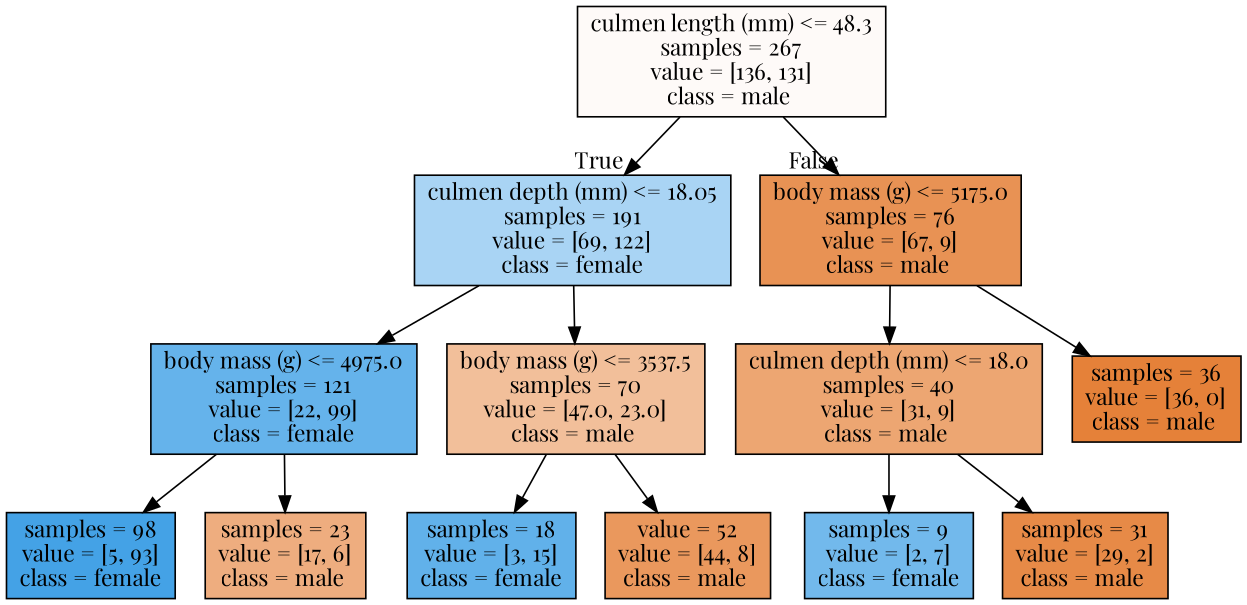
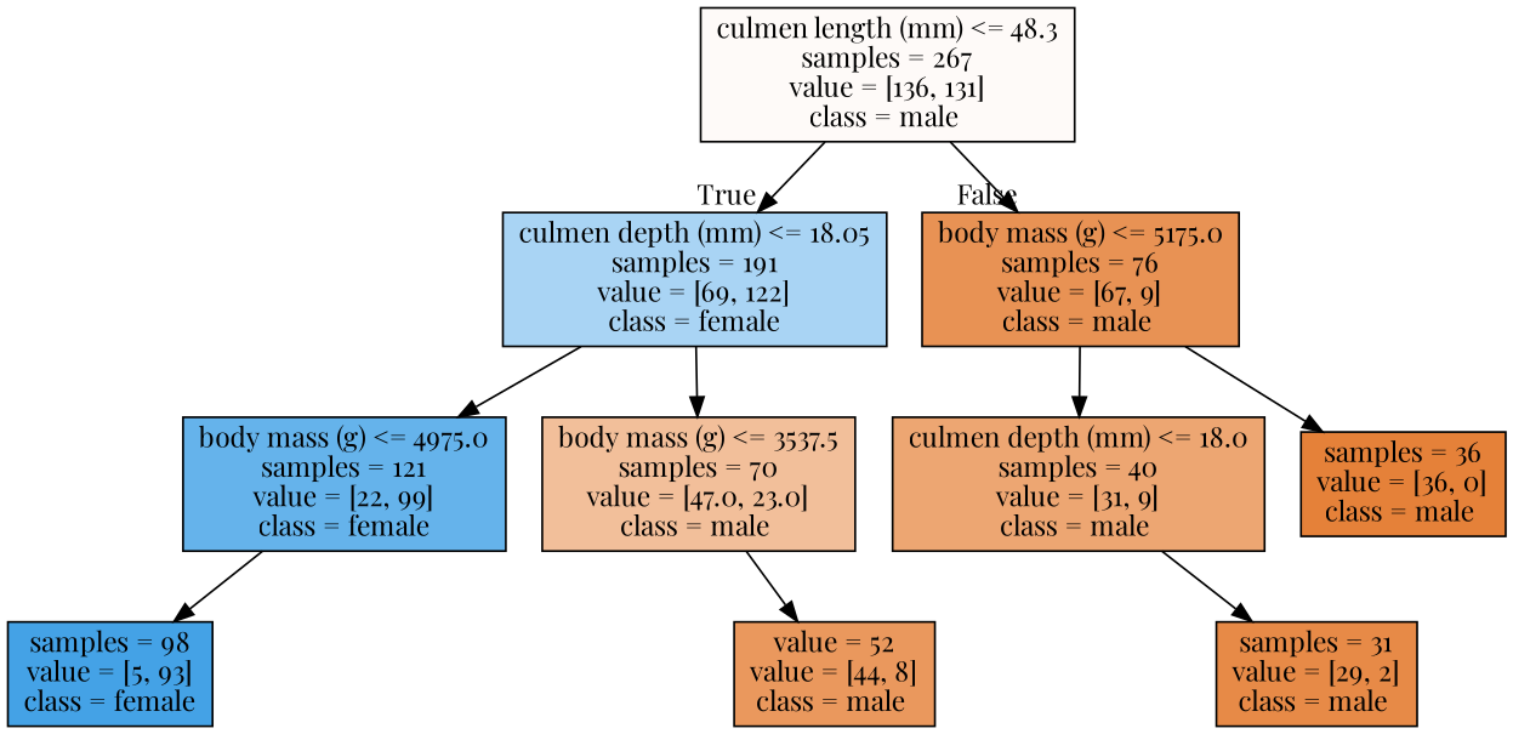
  digraph {
    fontname="Playfair Display"
    node [color=black fontname="Playfair Display" shape=box style=filled]
    edge [fontname="Playfair Display"]
    n1 [fillcolor="#fefaf8" label="culmen length (mm) <= 48.3\nsamples = 267\nvalue = [136, 131]\nclass = male "]
    n2 [fillcolor="#a9d4f4" label="culmen depth (mm) <= 18.05\nsamples = 191\nvalue = [69, 122]\nclass = female"]
    n3 [fillcolor="#e89254" label="body mass (g) <= 5175.0\nsamples = 76\nvalue = [67, 9]\nclass = male "]
    n4 [fillcolor="#65b3eb" label="body mass (g) <= 4975.0\nsamples = 121\nvalue = [22, 99]\nclass = female"]
    n5 [fillcolor="#f2bf9a" label="body mass (g) <= 3537.5\nsamples = 70\nvalue = [47.0, 23.0]\nclass = male "]
    n6 [fillcolor="#eda672" label="culmen depth (mm) <= 18.0\nsamples = 40\nvalue = [31, 9]\nclass = male "]
    n7 [fillcolor="#e58139" label="samples = 36\nvalue = [36, 0]\nclass = male "]
    n8 [fillcolor="#44a2e6" label="samples = 98\nvalue = [5, 93]\nclass = female"]
-   n9 [fillcolor="#eead7f" label="samples = 23\nvalue = [17, 6]\nclass = male "]
-   n10 [fillcolor="#61b1ea" label="samples = 18\nvalue = [3, 15]\nclass = female"]
    n11 [fillcolor="#ea985d" label="value = 52\nvalue = [44, 8]\nclass = male "]
-   n12 [fillcolor="#72b9ec" label="samples = 9\nvalue = [2, 7]\nclass = female"]
    n13 [fillcolor="#e78a47" label="samples = 31\nvalue = [29, 2]\nclass = male "]
    n1 -> n2 [headlabel=True labelangle=45 labeldistance=2.5]
    n1 -> n3 [headlabel=False labelangle=-45 labeldistance=2.5]
    n2 -> n4
    n2 -> n5
    n3 -> n6
    n3 -> n7
    n4 -> n8
-   n4 -> n9
-   n5 -> n10
    n5 -> n11
-   n6 -> n12
    n6 -> n13
  }
